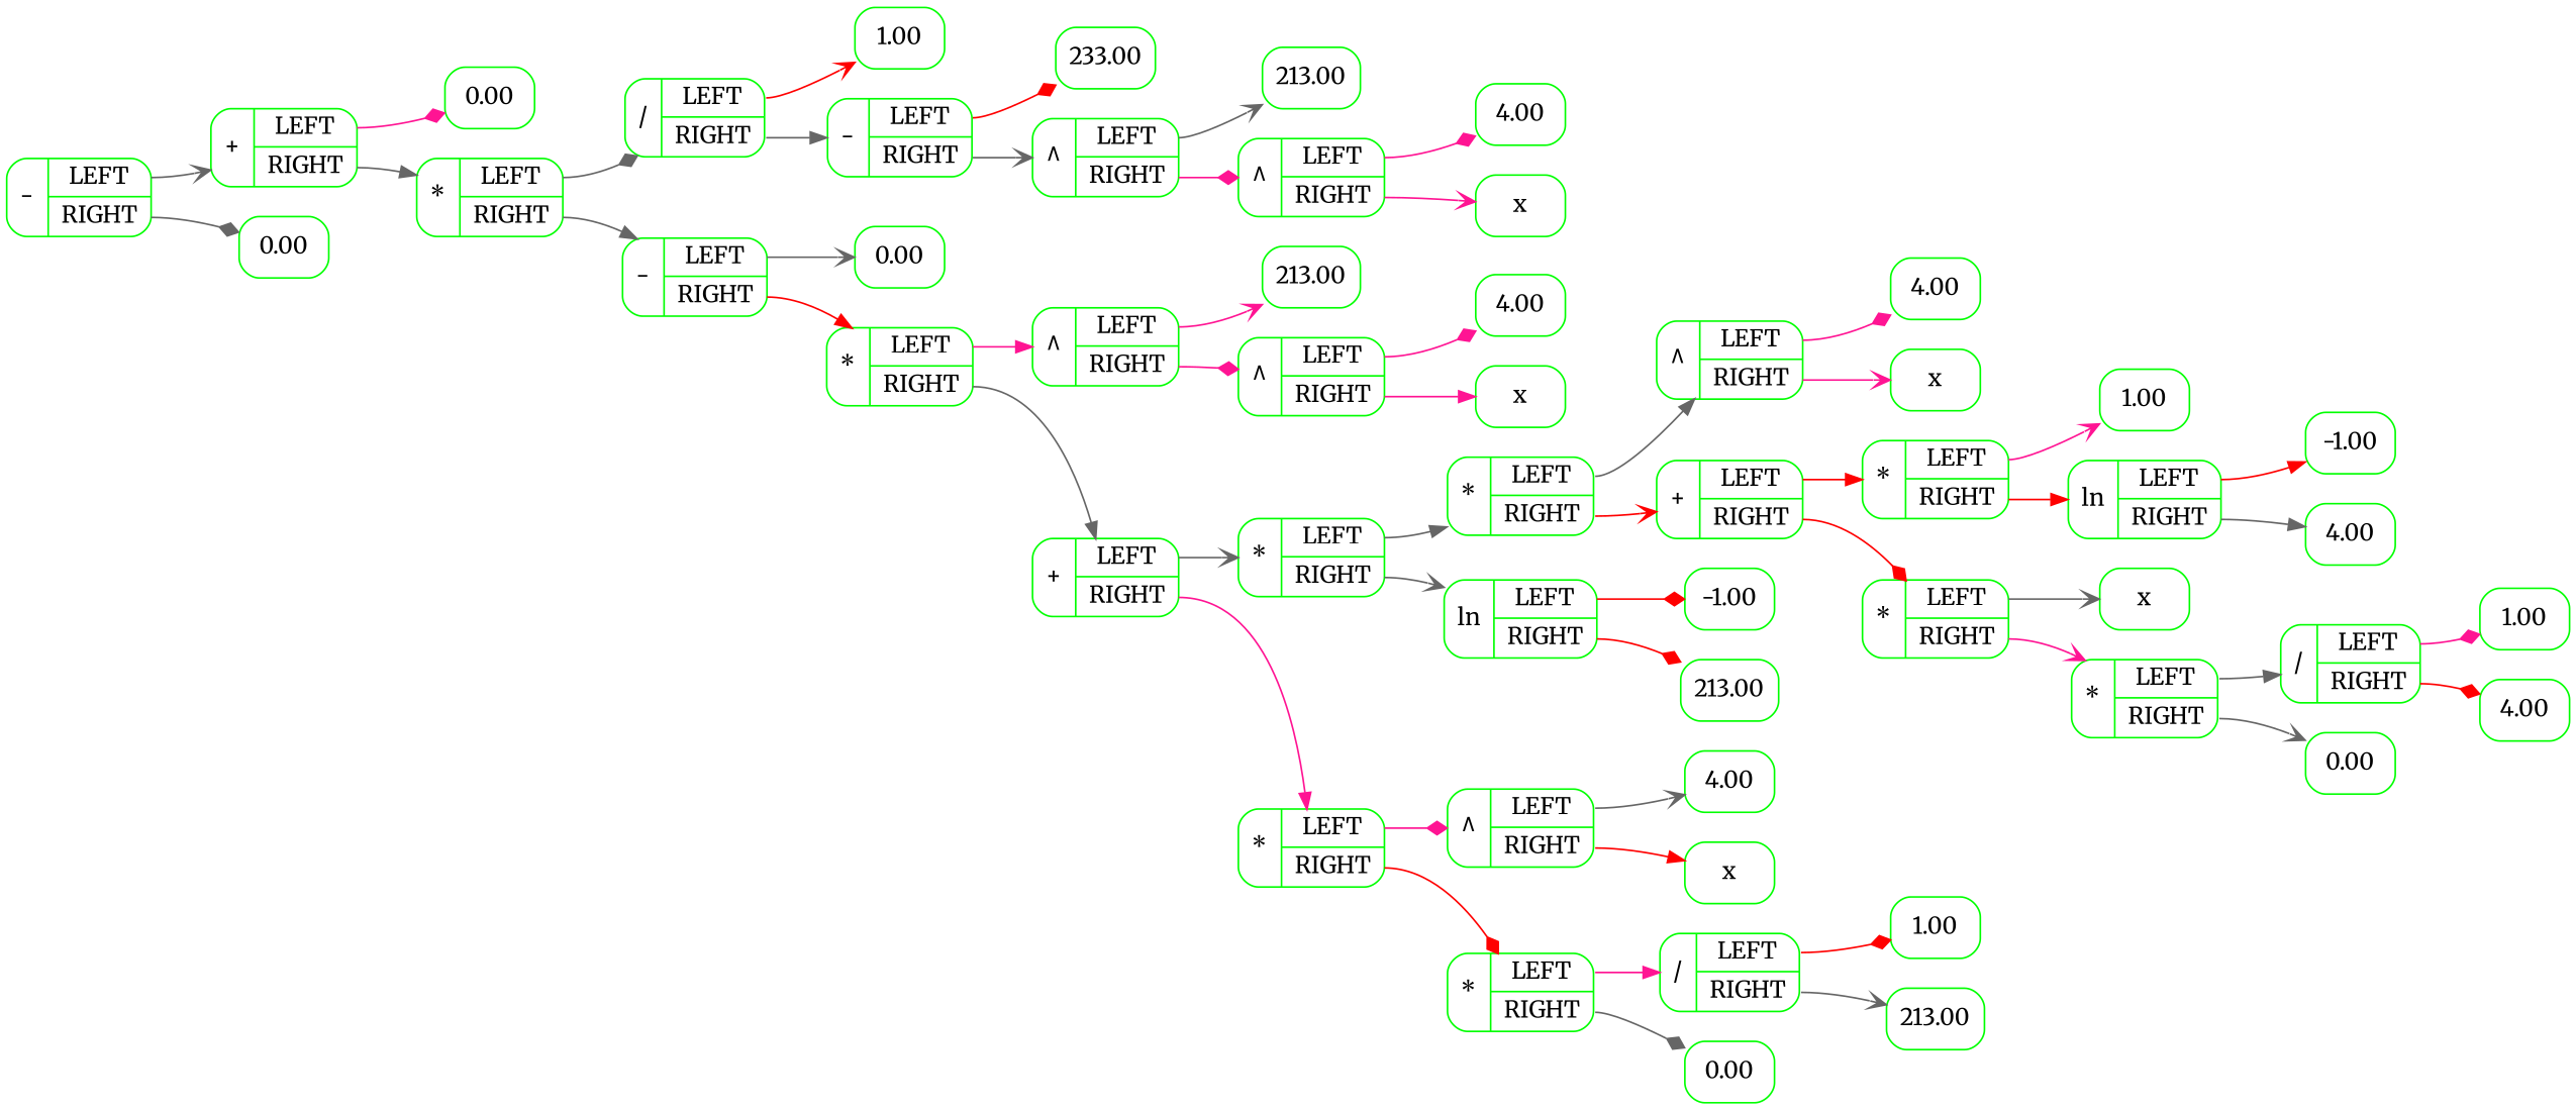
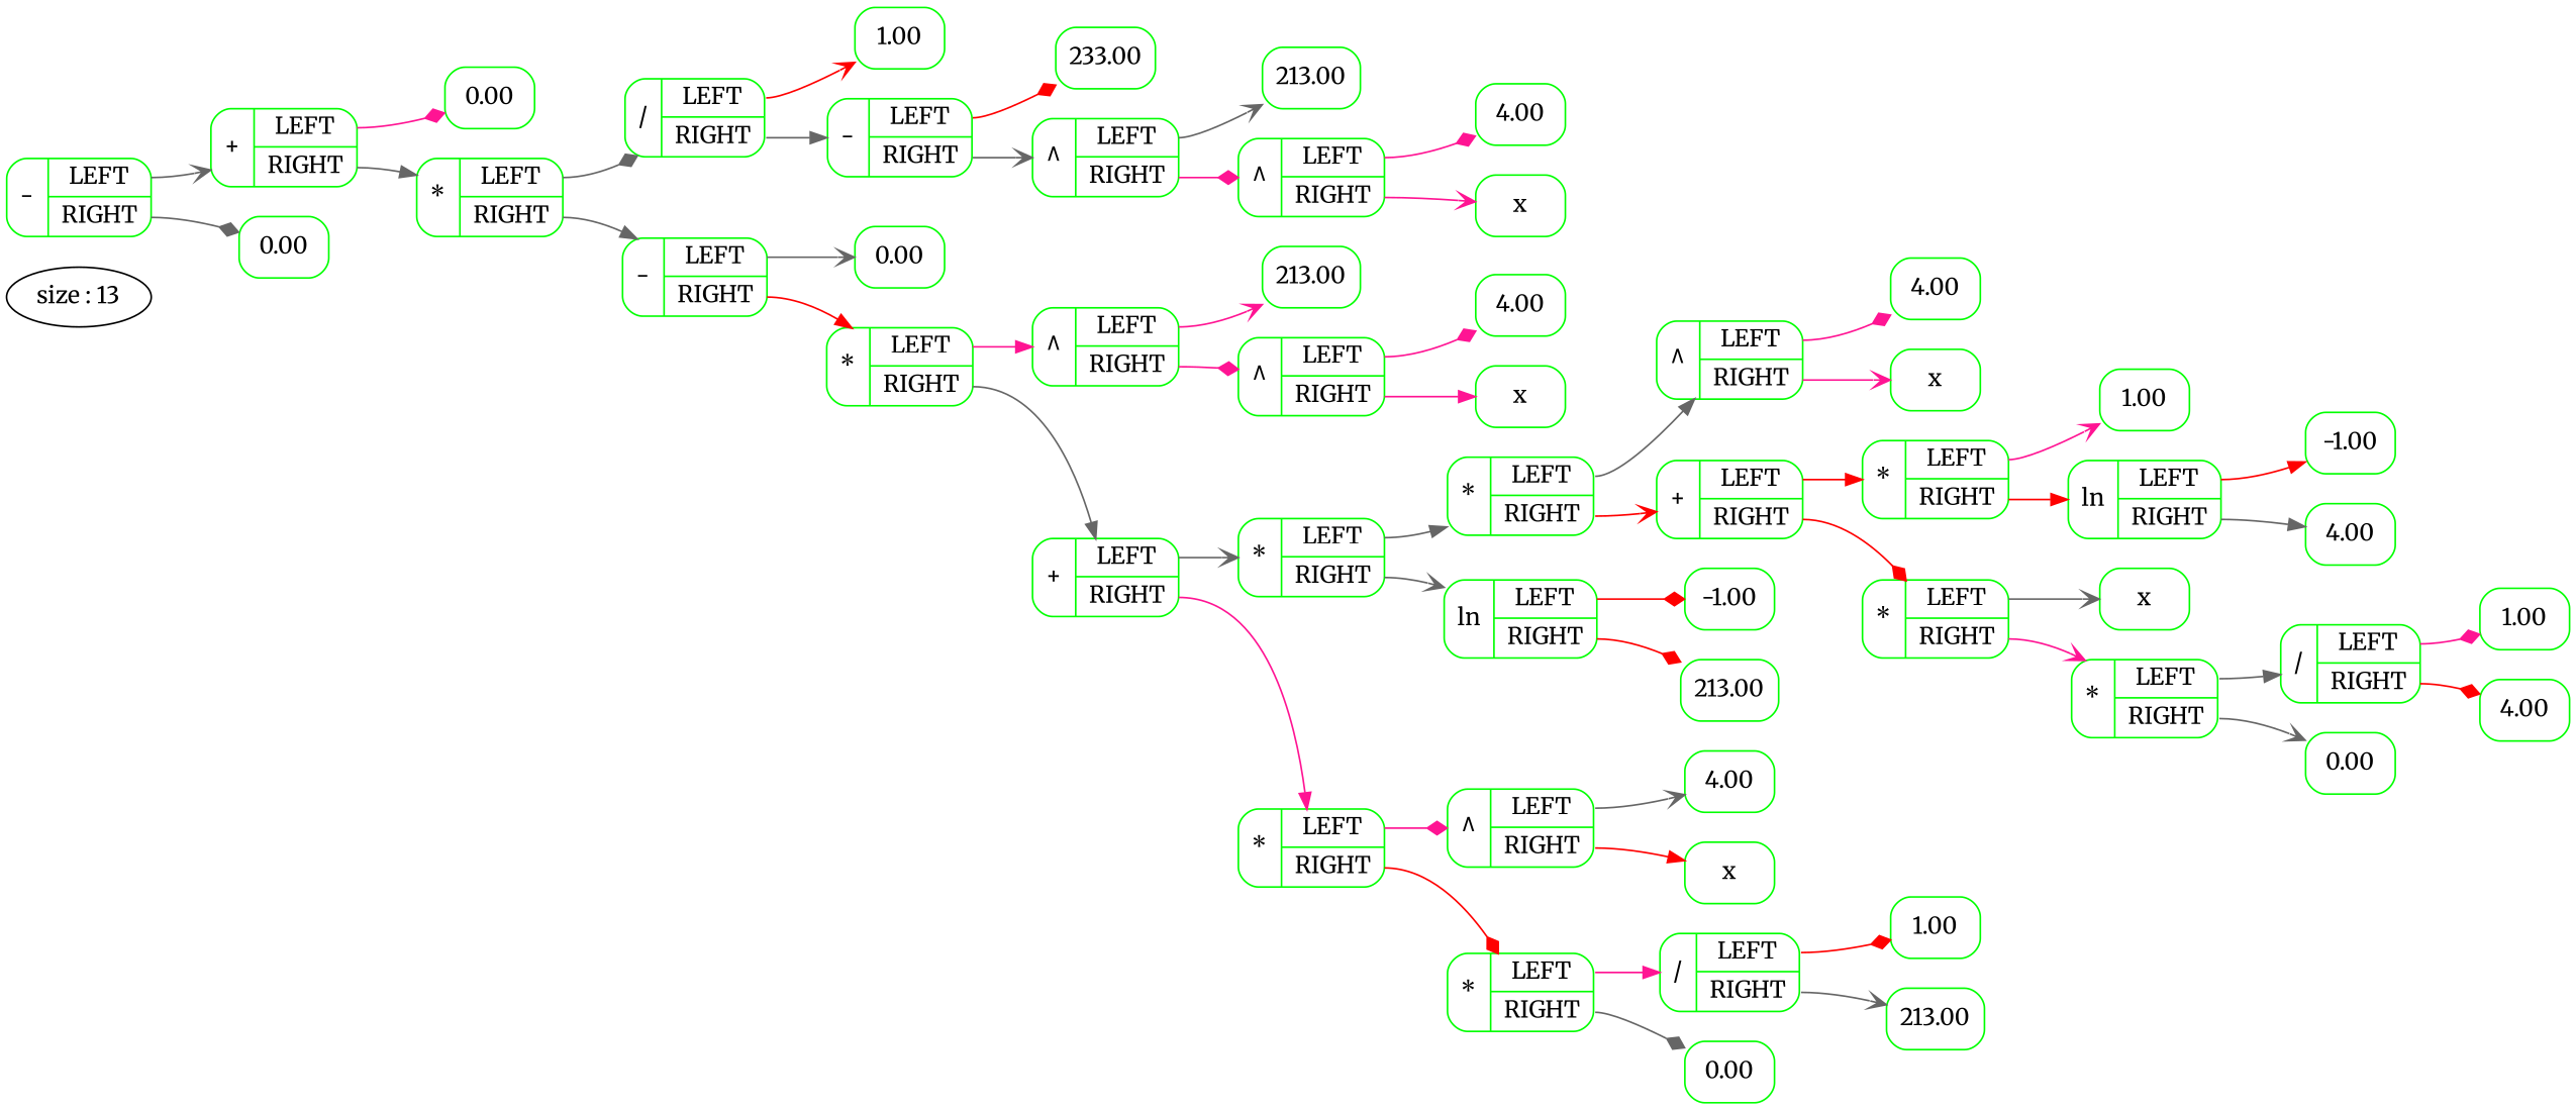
  digraph {
    rankdir=LR
    fontname=Merriweather
    node [shape=record fontname=Merriweather color=green style=rounded]
    edge [color=gray40 tailport=YES arrowhead=diamond fontname=Merriweather]
+   n1 [label="size : 13" shape=ellipse stryle=rounded color="" style=""]
    n2 [label="{-|{<YES>LEFT|<NO>RIGHT}}"]
    n3 [label="{+|{<YES>LEFT|<NO>RIGHT}}"]
    n4 [label="{0.00}"]
    n5 [label="{0.00}"]
    n6 [label="{*|{<YES>LEFT|<NO>RIGHT}}"]
    n7 [label="{/|{<YES>LEFT|<NO>RIGHT}}"]
    n8 [label="{-|{<YES>LEFT|<NO>RIGHT}}"]
    n9 [label="{1.00}"]
    n10 [label="{-|{<YES>LEFT|<NO>RIGHT}}"]
    n11 [label="{233.00}"]
    n12 [label="{^|{<YES>LEFT|<NO>RIGHT}}"]
    n13 [label="{213.00}"]
    n14 [label="{^|{<YES>LEFT|<NO>RIGHT}}"]
    n15 [label="{4.00}"]
    n16 [label="{x}"]
    n17 [label="{0.00}"]
    n18 [label="{*|{<YES>LEFT|<NO>RIGHT}}"]
    n19 [label="{^|{<YES>LEFT|<NO>RIGHT}}"]
    n20 [label="{+|{<YES>LEFT|<NO>RIGHT}}"]
    n21 [label="{213.00}"]
    n22 [label="{^|{<YES>LEFT|<NO>RIGHT}}"]
    n23 [label="{4.00}"]
    n24 [label="{x}"]
    n25 [label="{*|{<YES>LEFT|<NO>RIGHT}}"]
    n26 [label="{*|{<YES>LEFT|<NO>RIGHT}}"]
    n27 [label="{*|{<YES>LEFT|<NO>RIGHT}}"]
    n28 [label="{ln|{<YES>LEFT|<NO>RIGHT}}"]
    n29 [label="{^|{<YES>LEFT|<NO>RIGHT}}"]
    n30 [label="{+|{<YES>LEFT|<NO>RIGHT}}"]
    n31 [label="{4.00}"]
    n32 [label="{x}"]
    n33 [label="{*|{<YES>LEFT|<NO>RIGHT}}"]
    n34 [label="{*|{<YES>LEFT|<NO>RIGHT}}"]
    n35 [label="{1.00}"]
    n36 [label="{ln|{<YES>LEFT|<NO>RIGHT}}"]
    n37 [label="{-1.00}"]
    n38 [label="{4.00}"]
    n39 [label="{x}"]
    n40 [label="{*|{<YES>LEFT|<NO>RIGHT}}"]
    n41 [label="{/|{<YES>LEFT|<NO>RIGHT}}"]
    n42 [label="{0.00}"]
    n43 [label="{1.00}"]
    n44 [label="{4.00}"]
    n45 [label="{-1.00}"]
    n46 [label="{213.00}"]
    n47 [label="{^|{<YES>LEFT|<NO>RIGHT}}"]
    n48 [label="{*|{<YES>LEFT|<NO>RIGHT}}"]
    n49 [label="{4.00}"]
    n50 [label="{x}"]
    n51 [label="{/|{<YES>LEFT|<NO>RIGHT}}"]
    n52 [label="{0.00}"]
    n53 [label="{1.00}"]
    n54 [label="{213.00}"]
    n2 -> n3 [arrowhead=vee]
    n2 -> n4 [tailport=NO]
    n3 -> n5 [color=deeppink]
    n3 -> n6 [tailport=NO arrowhead=normal]
    n6 -> n7
    n6 -> n8 [tailport=NO arrowhead=normal]
    n7 -> n9 [color=red arrowhead=vee]
    n7 -> n10 [tailport=NO arrowhead=normal]
    n8 -> n17 [arrowhead=vee]
    n8 -> n18 [color=red tailport=NO arrowhead=normal]
    n10 -> n11 [color=red]
    n10 -> n12 [tailport=NO arrowhead=vee]
    n12 -> n13 [arrowhead=vee]
    n12 -> n14 [color=deeppink tailport=NO]
    n14 -> n15 [color=deeppink]
    n14 -> n16 [color=deeppink tailport=NO arrowhead=vee]
    n18 -> n19 [color=deeppink arrowhead=normal]
    n18 -> n20 [tailport=NO arrowhead=normal]
    n19 -> n21 [color=deeppink arrowhead=vee]
    n19 -> n22 [color=deeppink tailport=NO]
    n20 -> n25 [arrowhead=vee]
    n20 -> n26 [color=deeppink tailport=NO arrowhead=normal]
    n22 -> n23 [color=deeppink]
    n22 -> n24 [color=deeppink tailport=NO arrowhead=normal]
    n25 -> n27 [arrowhead=normal]
    n25 -> n28 [tailport=NO arrowhead=vee]
    n26 -> n47 [color=deeppink]
    n26 -> n48 [color=red tailport=NO]
    n27 -> n29 [arrowhead=normal]
    n27 -> n30 [color=red tailport=NO arrowhead=vee]
    n28 -> n45 [color=red]
    n28 -> n46 [color=red tailport=NO]
    n29 -> n31 [color=deeppink]
    n29 -> n32 [color=deeppink tailport=NO arrowhead=vee]
    n30 -> n33 [color=red arrowhead=normal]
    n30 -> n34 [color=red tailport=NO]
    n33 -> n35 [color=deeppink arrowhead=vee]
    n33 -> n36 [color=red tailport=NO arrowhead=normal]
    n34 -> n39 [arrowhead=vee]
    n34 -> n40 [color=deeppink tailport=NO arrowhead=vee]
    n36 -> n37 [color=red arrowhead=normal]
    n36 -> n38 [tailport=NO arrowhead=normal]
    n40 -> n41 [arrowhead=normal]
    n40 -> n42 [tailport=NO arrowhead=vee]
    n41 -> n43 [color=deeppink]
    n41 -> n44 [color=red tailport=NO]
    n47 -> n49 [arrowhead=vee]
    n47 -> n50 [color=red tailport=NO arrowhead=normal]
    n48 -> n51 [color=deeppink arrowhead=normal]
    n48 -> n52 [tailport=NO]
    n51 -> n53 [color=red]
    n51 -> n54 [tailport=NO arrowhead=vee]
  }
